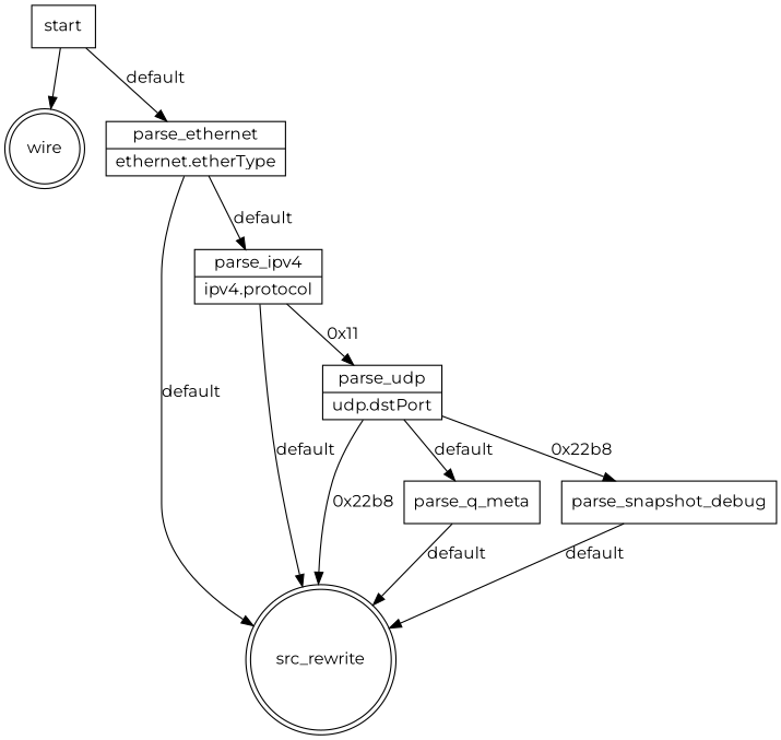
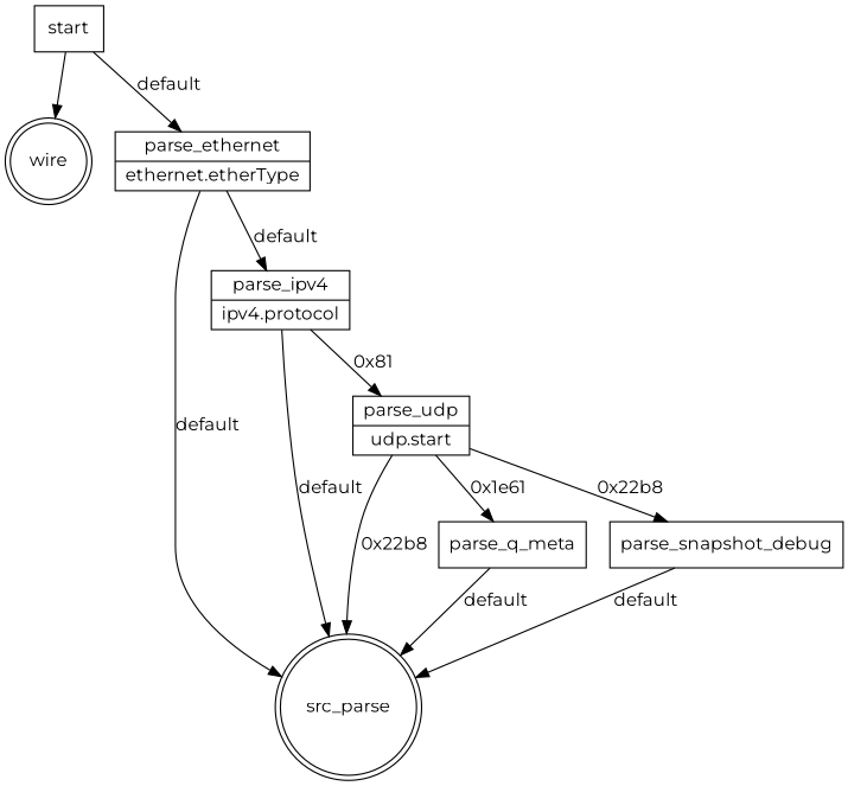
  digraph {
    fontname=Montserrat
    node [fontname=Montserrat shape=record]
    edge [fontname=Montserrat]
    wire [shape=doublecircle]
    n2 [label="{start}"]
    n3 [label="{parse_ethernet | {ethernet.etherType}}"]
-   n4 [label=src_rewrite shape=doublecircle]
+   n4 [label=src_parse shape=doublecircle]
    n5 [label="{parse_ipv4 | {ipv4.protocol}}"]
-   n6 [label="{parse_udp | {udp.dstPort}}"]
+   n6 [label="{parse_udp | {udp.start}}"]
    n7 [label="{parse_q_meta}"]
    n8 [label="{parse_snapshot_debug}"]
    n2 -> wire
    n2 -> n3 [label=default]
    n3 -> n4 [label=default]
    n3 -> n5 [label=default]
    n5 -> n4 [label=default]
-   n5 -> n6 [label="0x11"]
+   n5 -> n6 [label="0x81"]
    n6 -> n4 [label="0x22b8"]
-   n6 -> n7 [label=default]
+   n6 -> n7 [label="0x1e61"]
    n6 -> n8 [label="0x22b8"]
    n7 -> n4 [label=default]
    n8 -> n4 [label=default]
  }
